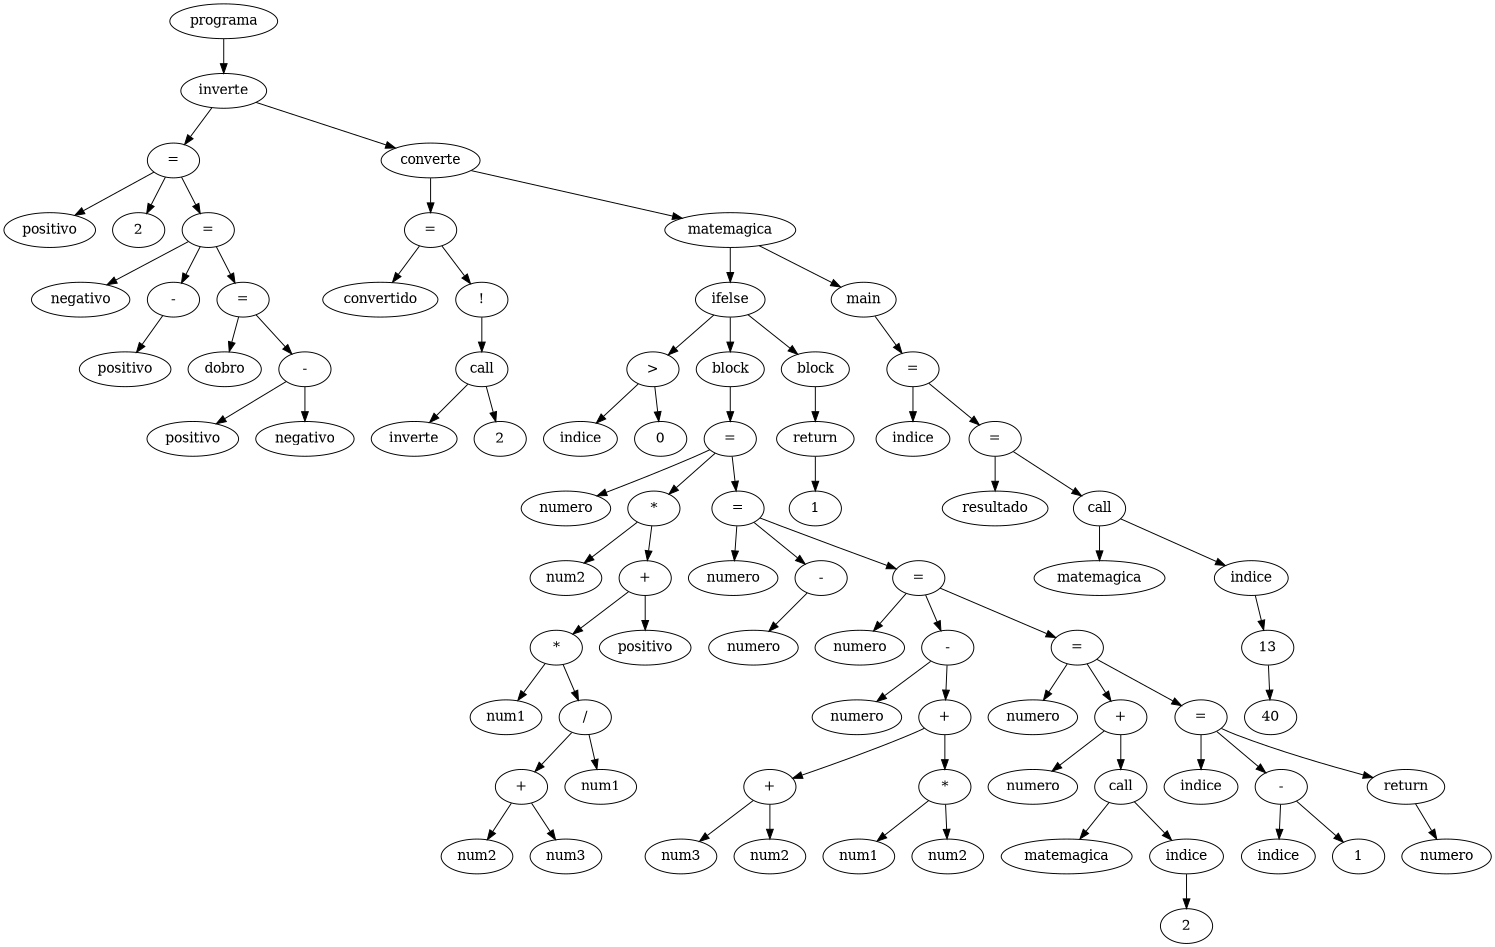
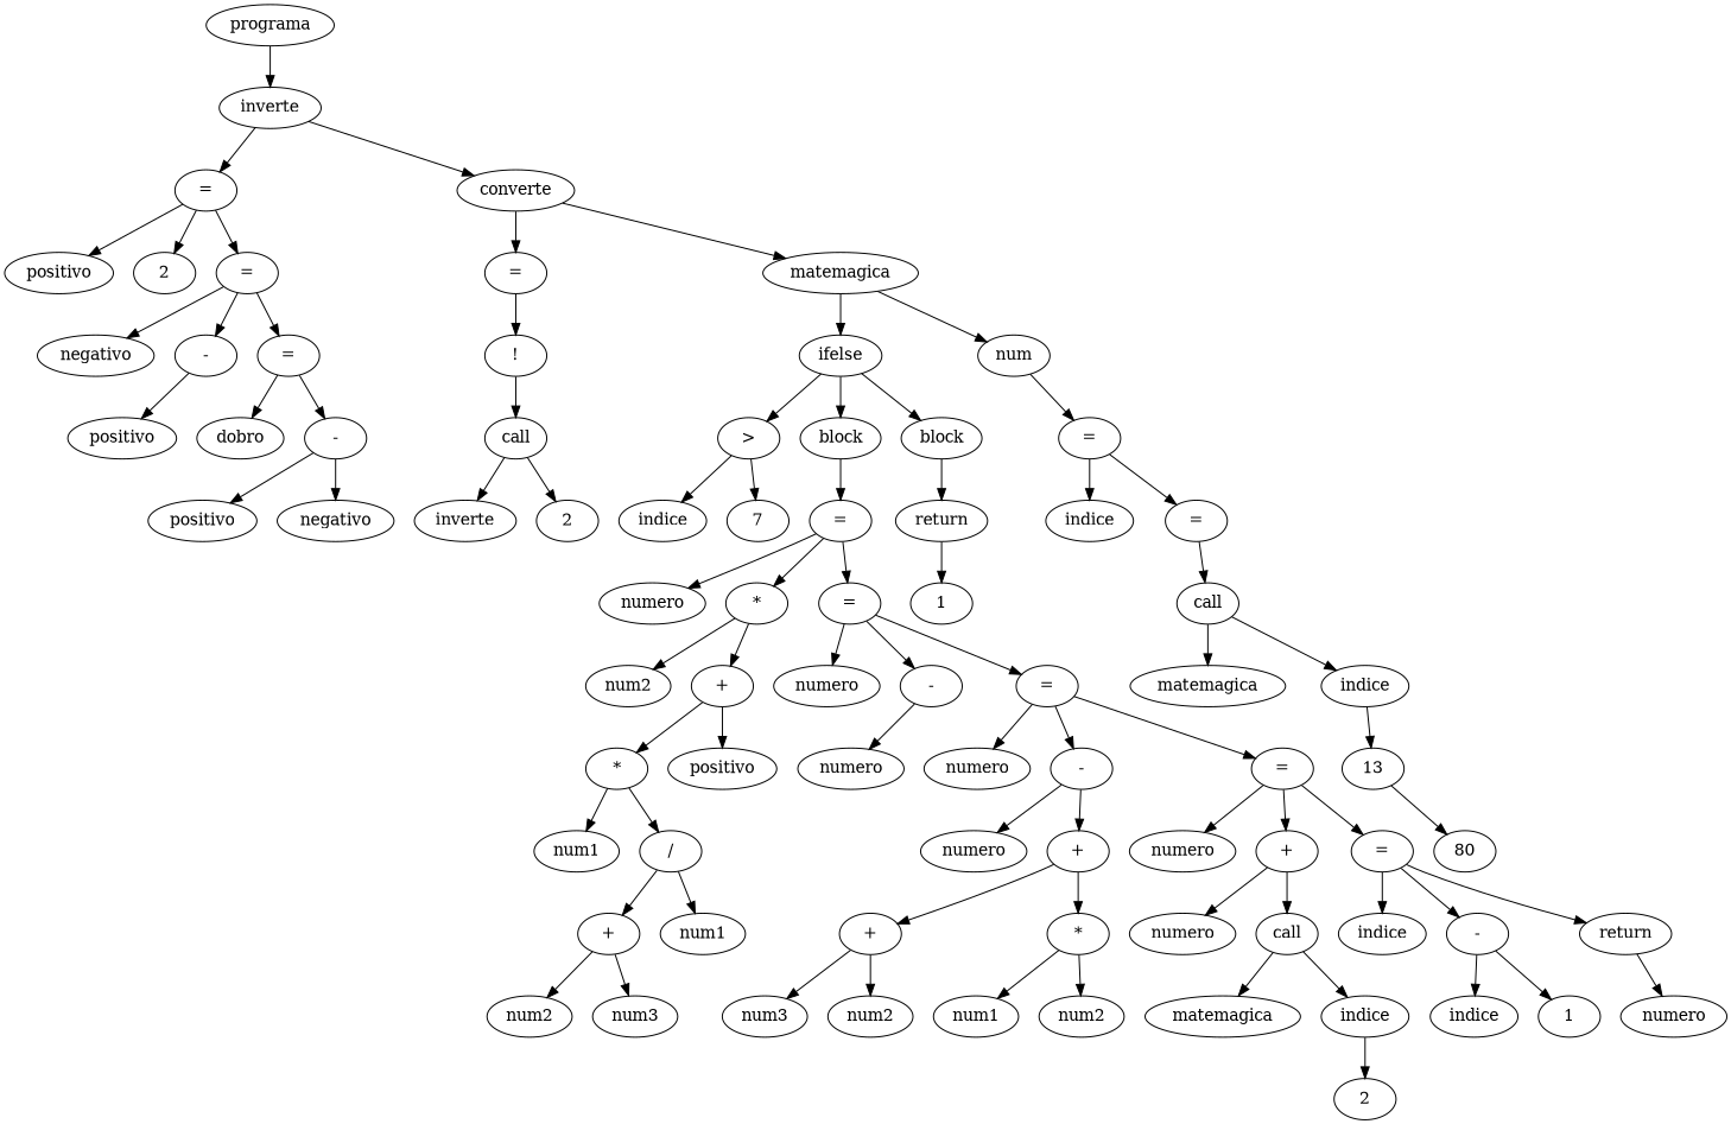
  digraph {
    n1 [label=positivo]
    n2 [label=2]
    n3 [label="="]
    n4 [label="="]
    n5 [label=negativo]
    n6 [label="-"]
    n7 [label="="]
    n8 [label=positivo]
    n9 [label=dobro]
    n10 [label="-"]
    n11 [label=positivo]
    n12 [label=negativo]
    n13 [label=inverte]
    n14 [label=converte]
    n15 [label="="]
    n16 [label=matemagica]
-   n17 [label=convertido]
    n18 [label=inverte]
    n19 [label=2]
    n20 [label=call]
    n21 [label="!"]
    n22 [label=ifelse]
-   n23 [label=main]
+   n23 [label=num]
    n24 [label=indice]
-   n25 [label=0]
+   n25 [label=7]
    n26 [label=">"]
    n27 [label=numero]
    n28 [label=num2]
    n29 [label=num1]
    n30 [label=num2]
    n31 [label=num3]
    n32 [label="+"]
    n33 [label=num1]
    n34 [label="/"]
    n35 [label="*"]
    n36 [label=positivo]
    n37 [label="+"]
    n38 [label="*"]
    n39 [label="="]
    n40 [label="="]
    n41 [label=numero]
    n42 [label="-"]
    n43 [label="="]
    n44 [label=numero]
    n45 [label=numero]
    n46 [label="-"]
    n47 [label="="]
    n48 [label=numero]
    n49 [label=num3]
    n50 [label=num2]
    n51 [label="+"]
    n52 [label=num1]
    n53 [label=num2]
    n54 [label="*"]
    n55 [label="+"]
    n56 [label=numero]
    n57 [label="+"]
    n58 [label="="]
    n59 [label=numero]
    n60 [label=matemagica]
    n61 [label=indice]
    n62 [label=2]
    n63 [label=call]
    n64 [label=indice]
    n65 [label="-"]
    n66 [label=return]
    n67 [label=indice]
    n68 [label=1]
    n69 [label=numero]
    n70 [label=block]
    n71 [label=1]
    n72 [label=return]
    n73 [label=block]
    n74 [label="="]
    n75 [label=indice]
    n76 [label="="]
-   n77 [label=resultado]
    n78 [label=call]
    n79 [label=matemagica]
    n80 [label=indice]
    n81 [label=13]
-   n82 [label=40]
+   n82 [label=80]
    n83 [label=programa]
    n3 -> n1
    n3 -> n2
    n3 -> n4
    n4 -> n5
    n4 -> n6
    n4 -> n7
    n6 -> n8
    n7 -> n9
    n7 -> n10
    n10 -> n11
    n10 -> n12
    n13 -> n3
    n13 -> n14
    n14 -> n15
    n14 -> n16
-   n15 -> n17
    n15 -> n21
    n16 -> n22
    n16 -> n23
    n20 -> n18
    n20 -> n19
    n21 -> n20
    n22 -> n26
    n22 -> n70
    n22 -> n73
    n23 -> n74
    n26 -> n24
    n26 -> n25
    n32 -> n30
    n32 -> n31
    n34 -> n32
    n34 -> n33
    n35 -> n29
    n35 -> n34
    n37 -> n35
    n37 -> n36
    n38 -> n28
    n38 -> n37
    n39 -> n27
    n39 -> n38
    n39 -> n40
    n40 -> n41
    n40 -> n42
    n40 -> n43
    n42 -> n44
    n43 -> n45
    n43 -> n46
    n43 -> n47
    n46 -> n48
    n46 -> n55
    n47 -> n56
    n47 -> n57
    n47 -> n58
    n51 -> n49
    n51 -> n50
    n54 -> n52
    n54 -> n53
    n55 -> n51
    n55 -> n54
    n57 -> n59
    n57 -> n63
    n58 -> n64
    n58 -> n65
    n58 -> n66
    n61 -> n62
    n63 -> n60
    n63 -> n61
    n65 -> n67
    n65 -> n68
    n66 -> n69
    n70 -> n39
    n72 -> n71
    n73 -> n72
    n74 -> n75
    n74 -> n76
-   n76 -> n77
    n76 -> n78
    n78 -> n79
    n78 -> n80
    n80 -> n81
    n81 -> n82
    n83 -> n13
  }
